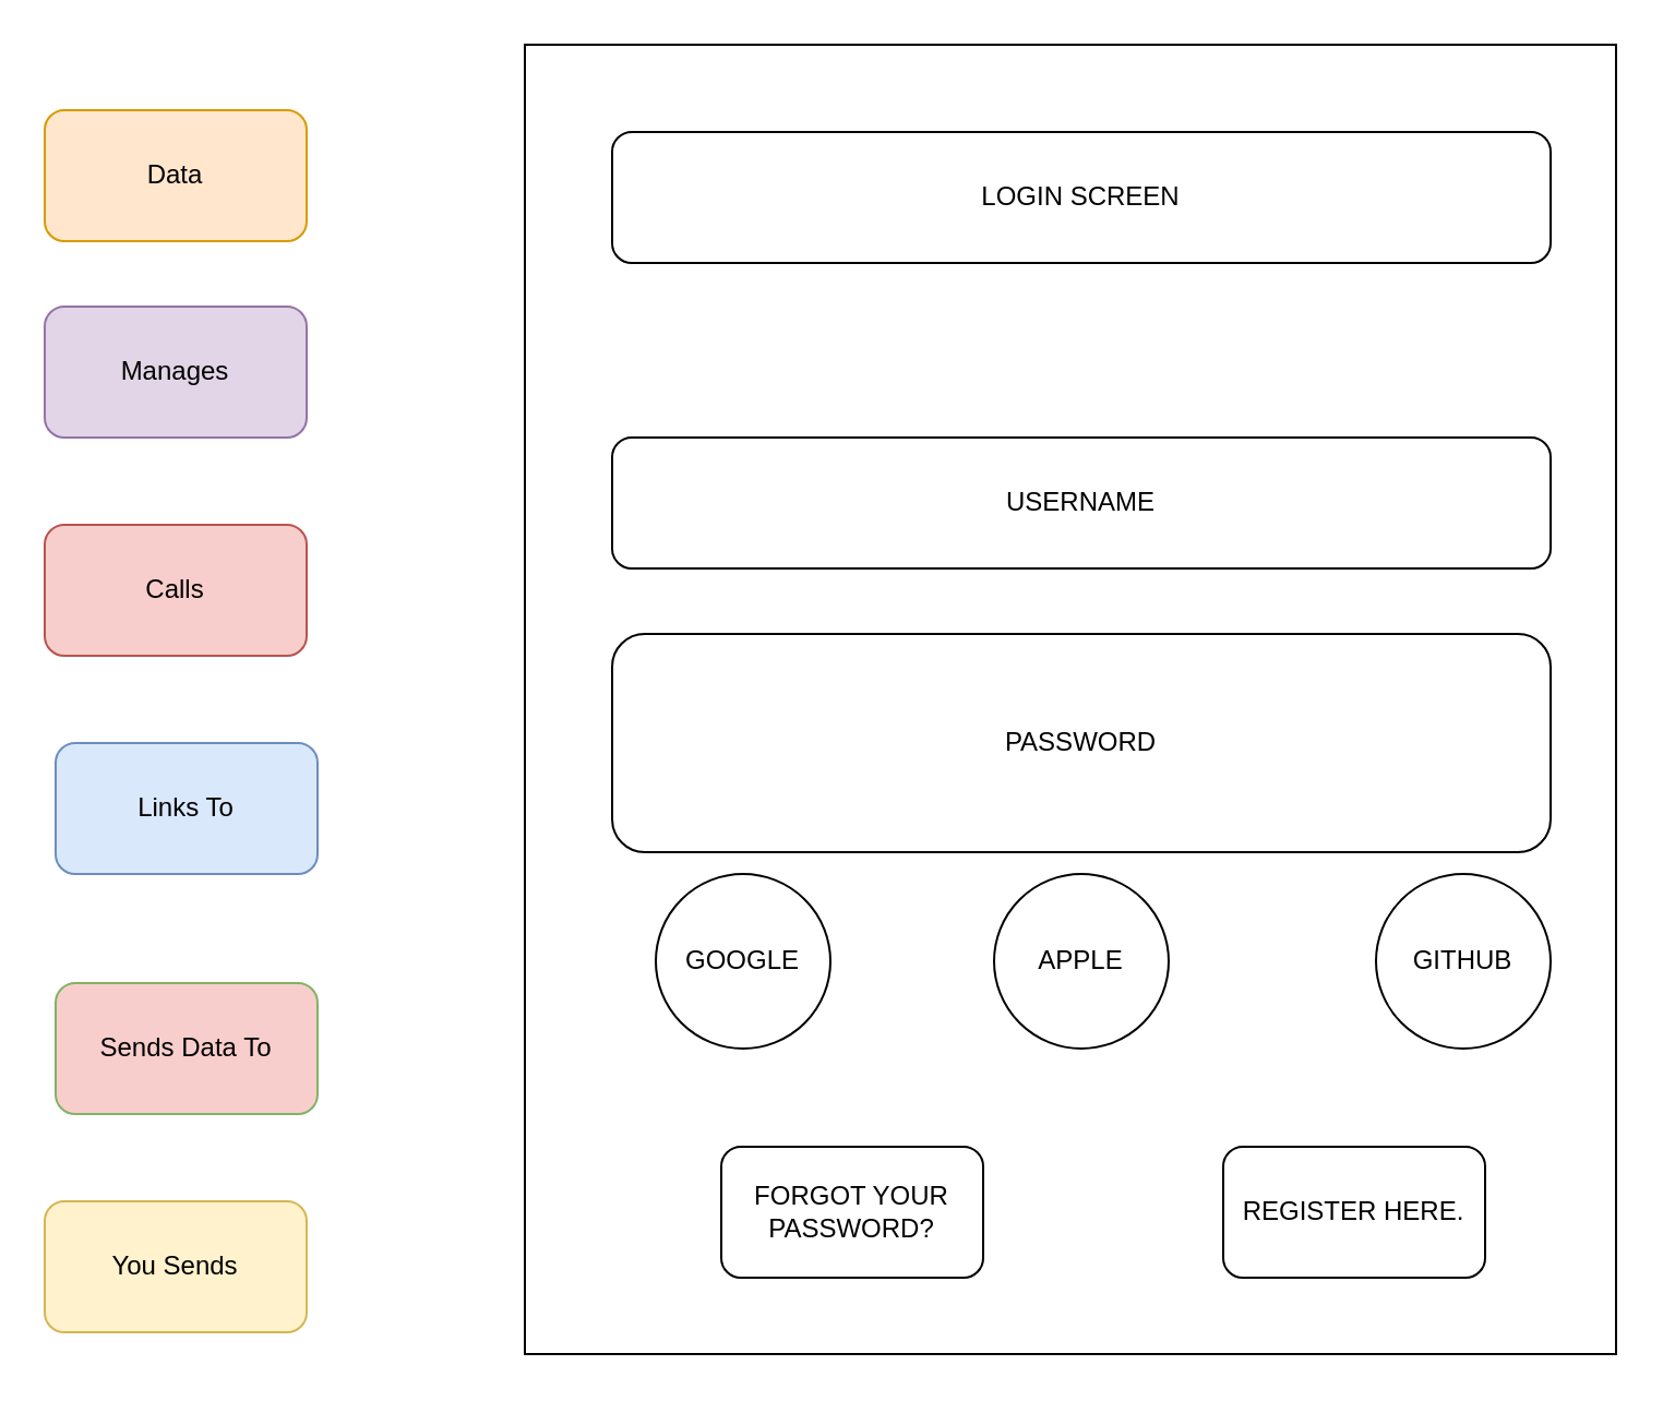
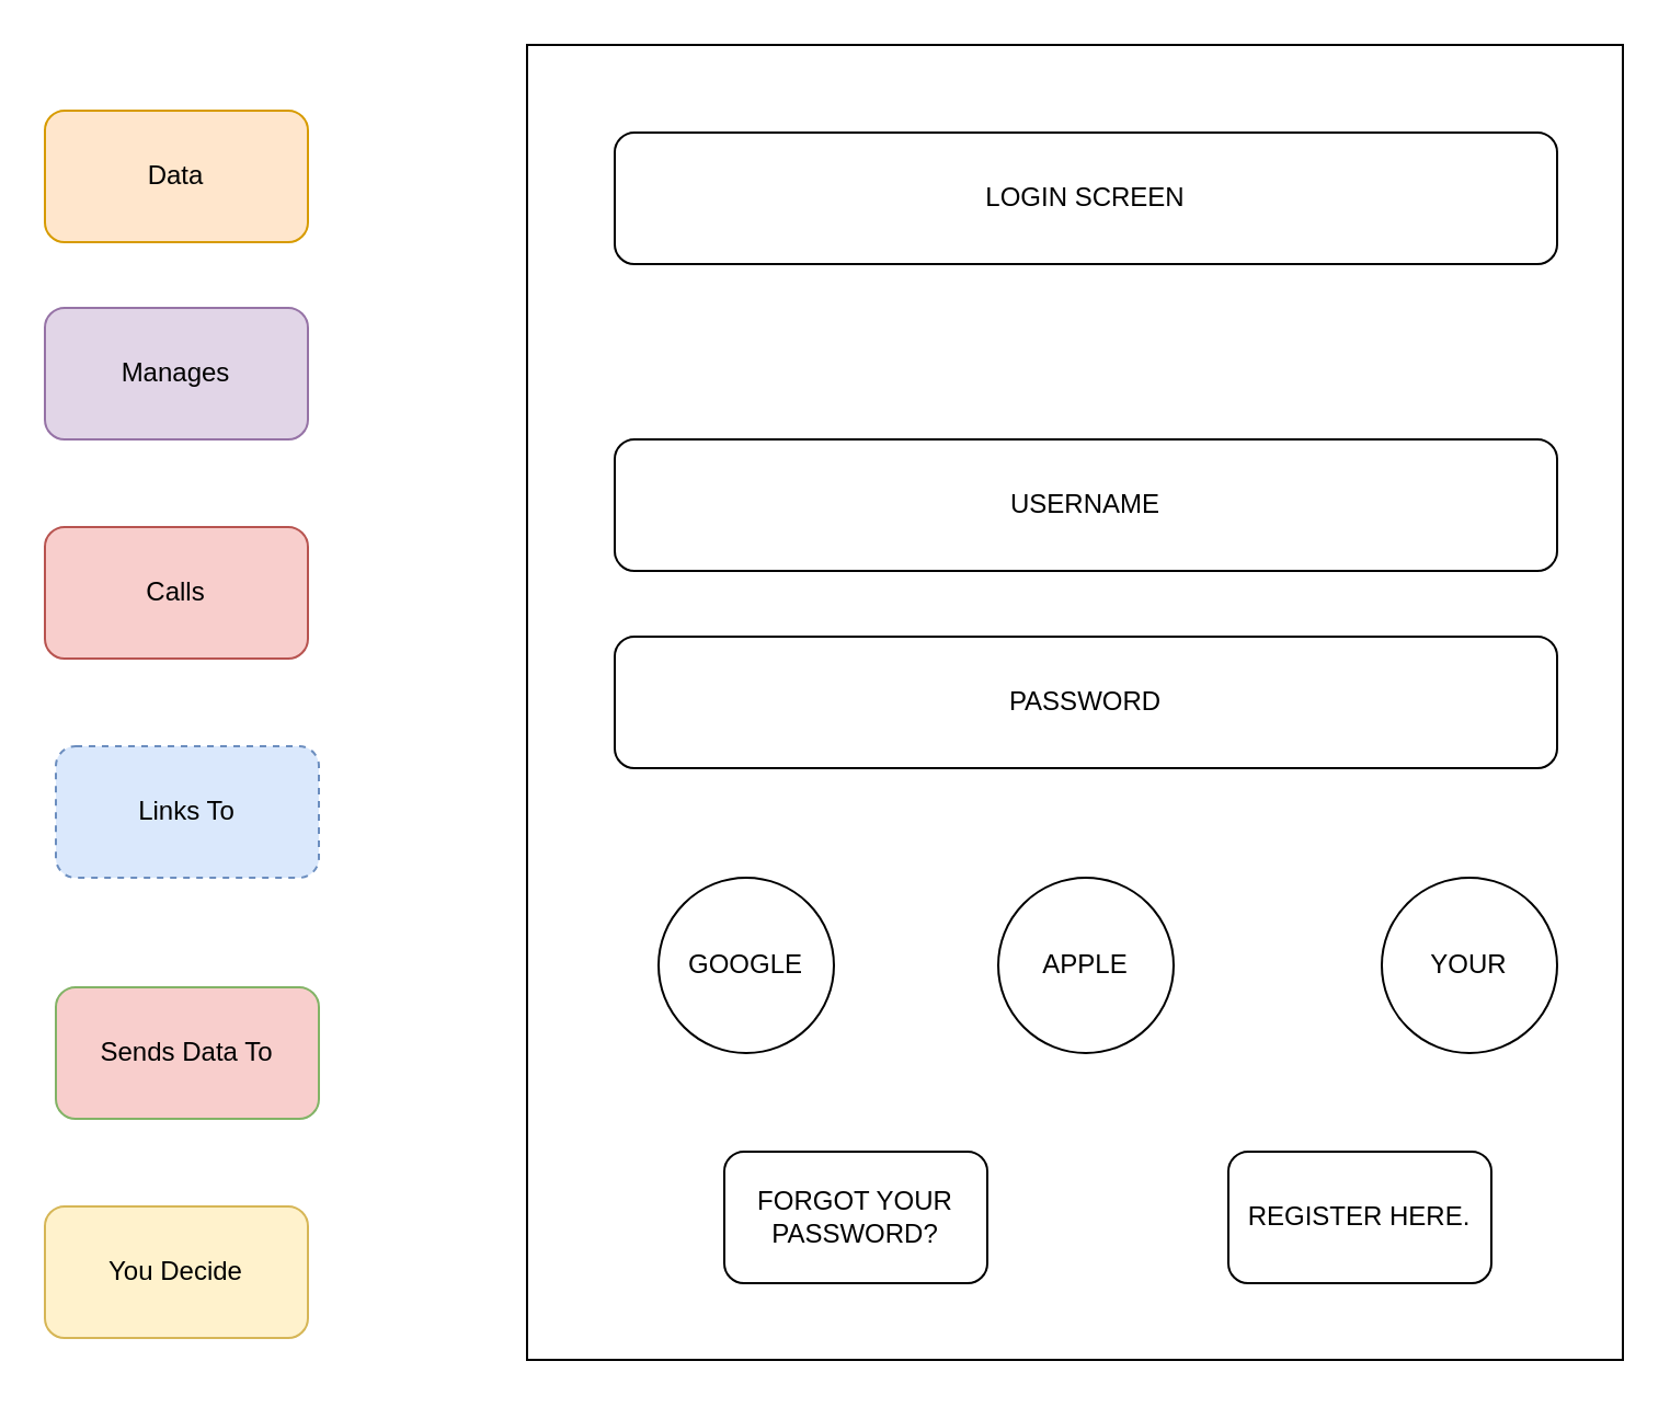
  <mxCell id="0" />
  <mxCell id="1" parent="0" />
  <mxCell id="2" value="Data" style="rounded=1;whiteSpace=wrap;html=1;fillColor=#ffe6cc;strokeColor=#d79b00;" parent="1" vertex="1"><mxGeometry x="20" y="50" width="120" height="60" as="geometry" /></mxCell>
- <mxCell id="3" value="You Sends" style="rounded=1;whiteSpace=wrap;html=1;fillColor=#fff2cc;strokeColor=#d6b656;" parent="1" vertex="1"><mxGeometry x="20" y="550" width="120" height="60" as="geometry" /></mxCell>
+ <mxCell id="3" value="You Decide" style="rounded=1;whiteSpace=wrap;html=1;fillColor=#fff2cc;strokeColor=#d6b656;" parent="1" vertex="1"><mxGeometry x="20" y="550" width="120" height="60" as="geometry" /></mxCell>
  <mxCell id="4" value="Sends Data To" style="rounded=1;whiteSpace=wrap;html=1;fillColor=#f8cecc;strokeColor=#82b366;" parent="1" vertex="1"><mxGeometry x="25" y="450" width="120" height="60" as="geometry" /></mxCell>
- <mxCell id="5" value="Links To" style="rounded=1;whiteSpace=wrap;html=1;fillColor=#dae8fc;strokeColor=#6c8ebf;" parent="1" vertex="1"><mxGeometry x="25" y="340" width="120" height="60" as="geometry" /></mxCell>
+ <mxCell id="5" value="Links To" style="rounded=1;whiteSpace=wrap;html=1;fillColor=#dae8fc;strokeColor=#6c8ebf;dashed=1;" parent="1" vertex="1"><mxGeometry x="25" y="340" width="120" height="60" as="geometry" /></mxCell>
  <mxCell id="6" value="Calls" style="rounded=1;whiteSpace=wrap;html=1;fillColor=#f8cecc;strokeColor=#b85450;" parent="1" vertex="1"><mxGeometry x="20" y="240" width="120" height="60" as="geometry" /></mxCell>
  <mxCell id="7" value="Manages" style="rounded=1;whiteSpace=wrap;html=1;fillColor=#e1d5e7;strokeColor=#9673a6;" parent="1" vertex="1"><mxGeometry x="20" y="140" width="120" height="60" as="geometry" /></mxCell>
  <mxCell id="8" value="" style="rounded=0;whiteSpace=wrap;html=1;" parent="1" vertex="1"><mxGeometry x="240" y="20" width="500" height="600" as="geometry" /></mxCell>
  <mxCell id="9" value="LOGIN SCREEN" style="rounded=1;whiteSpace=wrap;html=1;" parent="1" vertex="1"><mxGeometry x="280" y="60" width="430" height="60" as="geometry" /></mxCell>
  <mxCell id="10" value="USERNAME" style="rounded=1;whiteSpace=wrap;html=1;" parent="1" vertex="1"><mxGeometry x="280" y="200" width="430" height="60" as="geometry" /></mxCell>
- <mxCell id="11" value="PASSWORD" style="rounded=1;whiteSpace=wrap;html=1;" parent="1" vertex="1"><mxGeometry x="280" y="290" width="430" height="100" as="geometry" /></mxCell>
+ <mxCell id="11" value="PASSWORD" style="rounded=1;whiteSpace=wrap;html=1;" parent="1" vertex="1"><mxGeometry x="280" y="290" width="430" height="60" as="geometry" /></mxCell>
  <mxCell id="12" value="FORGOT YOUR PASSWORD?" style="rounded=1;whiteSpace=wrap;html=1;" parent="1" vertex="1"><mxGeometry x="330" y="525" width="120" height="60" as="geometry" /></mxCell>
  <mxCell id="13" value="REGISTER HERE." style="rounded=1;whiteSpace=wrap;html=1;" parent="1" vertex="1"><mxGeometry x="560" y="525" width="120" height="60" as="geometry" /></mxCell>
  <mxCell id="14" value="GOOGLE" style="ellipse;whiteSpace=wrap;html=1;aspect=fixed;" parent="1" vertex="1"><mxGeometry x="300" y="400" width="80" height="80" as="geometry" /></mxCell>
  <mxCell id="15" value="APPLE" style="ellipse;whiteSpace=wrap;html=1;aspect=fixed;" parent="1" vertex="1"><mxGeometry x="455" y="400" width="80" height="80" as="geometry" /></mxCell>
- <mxCell id="16" value="GITHUB" style="ellipse;whiteSpace=wrap;html=1;aspect=fixed;" parent="1" vertex="1"><mxGeometry x="630" y="400" width="80" height="80" as="geometry" /></mxCell>
+ <mxCell id="16" value="YOUR" style="ellipse;whiteSpace=wrap;html=1;aspect=fixed;" parent="1" vertex="1"><mxGeometry x="630" y="400" width="80" height="80" as="geometry" /></mxCell>
